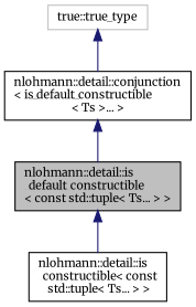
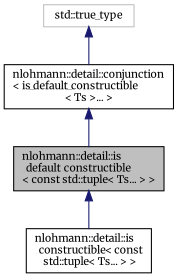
  digraph {
    fontname=Merriweather
    node [color=black fillcolor=white fontname=Merriweather fontsize=10 shape=record style=filled]
    edge [color=midnightblue dir=back fontname=Merriweather fontsize=10 labelfontname=Helvetica labelfontsize=10 style=solid]
    n1 [fillcolor=grey75 fontcolor=black height=0.2 label="nlohmann::detail::is\l_default_constructible\l\< const std::tuple\< Ts... \> \>" width=0.4]
    n2 [height=0.2 label="nlohmann::detail::is\l_constructible\< const\l std::tuple\< Ts... \> \>" width=0.4]
    n3 [height=0.2 label="nlohmann::detail::conjunction\l\< is_default_constructible\l\< Ts \>... \>" width=0.4]
-   n4 [color=grey75 height=0.2 label="true::true_type" width=0.4]
+   n4 [color=grey75 height=0.2 label="std::true_type" width=0.4]
    n1 -> n2
    n3 -> n1
    n4 -> n3
  }
